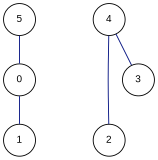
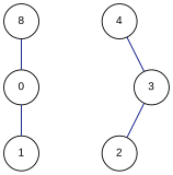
  digraph {
    fontname="Liberation Sans"
    nodesep=0.450000
    ranksep=0.450000
    node [fontname="Liberation Sans" fontsize=11 shape=circle]
    edge [color="#000E7F" dir=none fontname="Liberation Sans"]
    n1 [label=0]
    n2 [label=1]
    n3 [label=2]
    n4 [label=3]
    n5 [label=4]
-   n6 [label=5]
+   n6 [label=8]
    n1 -> n2
-   n5 -> n3
+   n4 -> n3
    n5 -> n4
    n6 -> n1
  }
